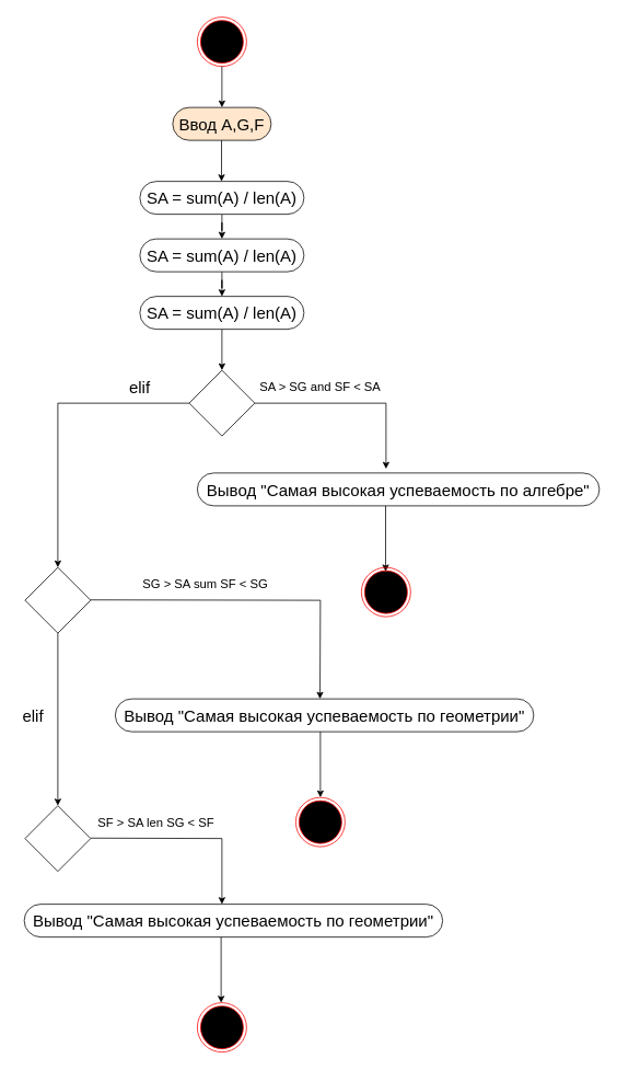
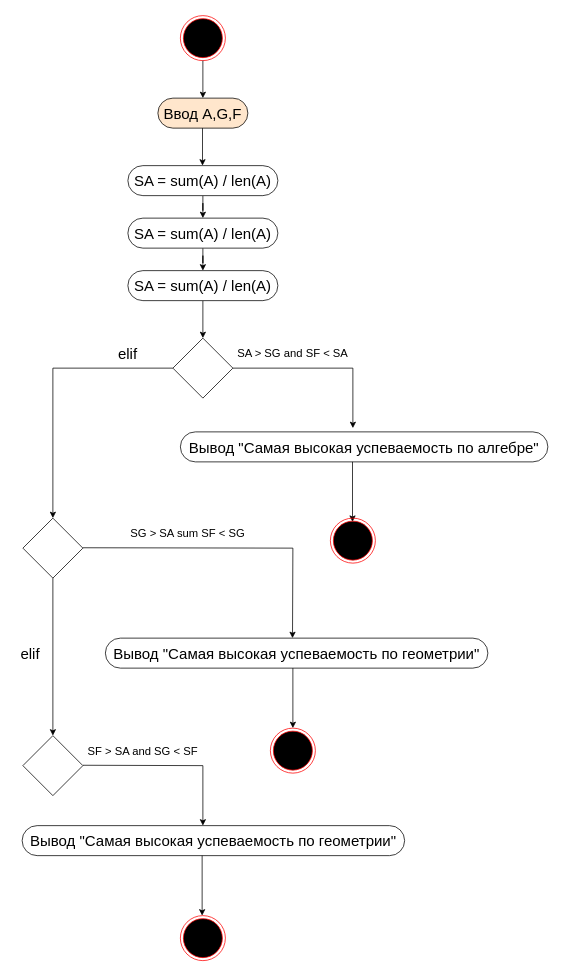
  <mxCell id="0" />
  <mxCell id="1" parent="0" />
  <mxCell id="2" value="" style="ellipse;html=1;shape=endState;fillColor=#000000;strokeColor=#ff0000;" vertex="1" parent="1"><mxGeometry x="240" y="20" width="60" height="60" as="geometry" /></mxCell>
  <mxCell id="3" value="" style="endArrow=classic;html=1;" edge="1" parent="1"><mxGeometry width="50" height="50" relative="1" as="geometry"><mxPoint x="270" y="80" as="sourcePoint" /><mxPoint x="270" y="130" as="targetPoint" /></mxGeometry></mxCell>
  <mxCell id="4" value="Ввод A,G,F" style="rounded=1;whiteSpace=wrap;html=1;arcSize=50;fontSize=20;fillColor=#ffe6cc;" vertex="1" parent="1"><mxGeometry x="210" y="130" width="120" height="40" as="geometry" /></mxCell>
  <mxCell id="5" value="" style="endArrow=classic;html=1;" edge="1" parent="1"><mxGeometry width="50" height="50" relative="1" as="geometry"><mxPoint x="269.5" y="170" as="sourcePoint" /><mxPoint x="269.5" y="220" as="targetPoint" /></mxGeometry></mxCell>
  <mxCell id="6" value="" style="edgeStyle=orthogonalEdgeStyle;rounded=0;orthogonalLoop=1;jettySize=auto;html=1;fontSize=20;entryX=0.5;entryY=0;entryDx=0;entryDy=0;" edge="1" parent="1" source="7" target="9"><mxGeometry relative="1" as="geometry" /></mxCell>
  <mxCell id="7" value="SA = sum(A) / len(A)" style="rounded=1;whiteSpace=wrap;html=1;arcSize=50;fontSize=20;" vertex="1" parent="1"><mxGeometry x="170" y="220" width="200" height="40" as="geometry" /></mxCell>
  <mxCell id="8" value="" style="edgeStyle=orthogonalEdgeStyle;rounded=0;orthogonalLoop=1;jettySize=auto;html=1;fontSize=20;" edge="1" parent="1" source="9" target="11"><mxGeometry relative="1" as="geometry" /></mxCell>
  <mxCell id="9" value="SA = sum(A) / len(A)" style="rounded=1;whiteSpace=wrap;html=1;arcSize=50;fontSize=20;" vertex="1" parent="1"><mxGeometry x="170" y="290" width="200" height="40" as="geometry" /></mxCell>
  <mxCell id="10" value="" style="edgeStyle=orthogonalEdgeStyle;rounded=0;orthogonalLoop=1;jettySize=auto;html=1;fontSize=20;" edge="1" parent="1" source="11" target="12"><mxGeometry relative="1" as="geometry" /></mxCell>
  <mxCell id="11" value="SA = sum(A) / len(A)" style="rounded=1;whiteSpace=wrap;html=1;arcSize=50;fontSize=20;" vertex="1" parent="1"><mxGeometry x="170" y="360" width="200" height="40" as="geometry" /></mxCell>
  <mxCell id="12" value="" style="rhombus;whiteSpace=wrap;html=1;fontSize=20;" vertex="1" parent="1"><mxGeometry x="230" y="450" width="80" height="80" as="geometry" /></mxCell>
  <mxCell id="13" value="" style="endArrow=none;html=1;fontSize=20;" edge="1" parent="1"><mxGeometry width="50" height="50" relative="1" as="geometry"><mxPoint x="310" y="490" as="sourcePoint" /><mxPoint x="470" y="490" as="targetPoint" /></mxGeometry></mxCell>
  <mxCell id="14" value="" style="endArrow=classic;html=1;fontSize=20;" edge="1" parent="1"><mxGeometry width="50" height="50" relative="1" as="geometry"><mxPoint x="470" y="490" as="sourcePoint" /><mxPoint x="470" y="570" as="targetPoint" /></mxGeometry></mxCell>
  <mxCell id="15" value="SA &amp;gt; SG and SF &amp;lt; SA" style="text;html=1;strokeColor=none;fillColor=none;align=center;verticalAlign=middle;whiteSpace=wrap;rounded=0;fontSize=15;" vertex="1" parent="1"><mxGeometry x="310" y="460" width="160" height="20" as="geometry" /></mxCell>
  <mxCell id="16" value="" style="endArrow=none;html=1;fontSize=15;" edge="1" parent="1"><mxGeometry width="50" height="50" relative="1" as="geometry"><mxPoint x="70" y="490" as="sourcePoint" /><mxPoint x="230" y="490" as="targetPoint" /></mxGeometry></mxCell>
  <mxCell id="17" value="" style="endArrow=classic;html=1;fontSize=20;entryX=0.5;entryY=0;entryDx=0;entryDy=0;" edge="1" parent="1" target="18"><mxGeometry width="50" height="50" relative="1" as="geometry"><mxPoint x="70" y="490" as="sourcePoint" /><mxPoint x="70" y="570" as="targetPoint" /></mxGeometry></mxCell>
  <mxCell id="18" value="" style="rhombus;whiteSpace=wrap;html=1;fontSize=20;" vertex="1" parent="1"><mxGeometry x="30" y="690" width="80" height="80" as="geometry" /></mxCell>
  <mxCell id="19" value="Вывод &quot;Самая высокая успеваемость по алгебре&quot;" style="rounded=1;whiteSpace=wrap;html=1;fontSize=20;arcSize=50;" vertex="1" parent="1"><mxGeometry x="240" y="575" width="490" height="40" as="geometry" /></mxCell>
  <mxCell id="20" value="" style="endArrow=none;html=1;fontSize=15;" edge="1" parent="1"><mxGeometry width="50" height="50" relative="1" as="geometry"><mxPoint x="110" y="729.5" as="sourcePoint" /><mxPoint x="390" y="730" as="targetPoint" /></mxGeometry></mxCell>
  <mxCell id="21" value="elif" style="text;html=1;strokeColor=none;fillColor=none;align=center;verticalAlign=middle;whiteSpace=wrap;rounded=0;fontSize=20;" vertex="1" parent="1"><mxGeometry x="150" y="460" width="40" height="20" as="geometry" /></mxCell>
  <mxCell id="22" value="SG &amp;gt; SA sum SF &amp;lt; SG" style="text;html=1;strokeColor=none;fillColor=none;align=center;verticalAlign=middle;whiteSpace=wrap;rounded=0;fontSize=15;" vertex="1" parent="1"><mxGeometry x="170" y="700" width="160" height="20" as="geometry" /></mxCell>
  <mxCell id="23" value="" style="endArrow=classic;html=1;fontSize=20;" edge="1" parent="1"><mxGeometry width="50" height="50" relative="1" as="geometry"><mxPoint x="390" y="730" as="sourcePoint" /><mxPoint x="389.5" y="850" as="targetPoint" /></mxGeometry></mxCell>
  <mxCell id="24" value="" style="endArrow=classic;html=1;fontSize=20;entryX=0.5;entryY=0;entryDx=0;entryDy=0;exitX=0.5;exitY=1;exitDx=0;exitDy=0;" edge="1" parent="1" source="18" target="26"><mxGeometry width="50" height="50" relative="1" as="geometry"><mxPoint x="69.5" y="810" as="sourcePoint" /><mxPoint x="69.5" y="930" as="targetPoint" /></mxGeometry></mxCell>
  <mxCell id="25" value="Вывод &quot;Самая высокая успеваемость по геометрии&quot;" style="rounded=1;whiteSpace=wrap;html=1;fontSize=20;arcSize=50;" vertex="1" parent="1"><mxGeometry x="140" y="850" width="510" height="40" as="geometry" /></mxCell>
  <mxCell id="26" value="" style="rhombus;whiteSpace=wrap;html=1;fontSize=20;" vertex="1" parent="1"><mxGeometry x="30" y="980" width="80" height="80" as="geometry" /></mxCell>
- <mxCell id="27" value="SF &amp;gt; SA len SG &amp;lt; SF" style="text;html=1;strokeColor=none;fillColor=none;align=center;verticalAlign=middle;whiteSpace=wrap;rounded=0;fontSize=15;" vertex="1" parent="1"><mxGeometry x="110" y="990" width="160" height="20" as="geometry" /></mxCell>
+ <mxCell id="27" value="SF &amp;gt; SA and SG &amp;lt; SF" style="text;html=1;strokeColor=none;fillColor=none;align=center;verticalAlign=middle;whiteSpace=wrap;rounded=0;fontSize=15;" vertex="1" parent="1"><mxGeometry x="110" y="990" width="160" height="20" as="geometry" /></mxCell>
  <mxCell id="28" value="" style="endArrow=none;html=1;fontSize=15;" edge="1" parent="1"><mxGeometry width="50" height="50" relative="1" as="geometry"><mxPoint x="110" y="1019.5" as="sourcePoint" /><mxPoint x="270" y="1020" as="targetPoint" /></mxGeometry></mxCell>
  <mxCell id="29" value="" style="endArrow=classic;html=1;fontSize=20;" edge="1" parent="1"><mxGeometry width="50" height="50" relative="1" as="geometry"><mxPoint x="469.5" y="615" as="sourcePoint" /><mxPoint x="469.5" y="695" as="targetPoint" /></mxGeometry></mxCell>
  <mxCell id="30" value="" style="ellipse;html=1;shape=endState;fillColor=#000000;strokeColor=#ff0000;" vertex="1" parent="1"><mxGeometry x="440" y="690" width="60" height="60" as="geometry" /></mxCell>
  <mxCell id="31" value="" style="endArrow=classic;html=1;fontSize=20;" edge="1" parent="1"><mxGeometry width="50" height="50" relative="1" as="geometry"><mxPoint x="390" y="890" as="sourcePoint" /><mxPoint x="390" y="970" as="targetPoint" /></mxGeometry></mxCell>
  <mxCell id="32" value="" style="ellipse;html=1;shape=endState;fillColor=#000000;strokeColor=#ff0000;" vertex="1" parent="1"><mxGeometry x="360" y="970" width="60" height="60" as="geometry" /></mxCell>
  <mxCell id="33" value="" style="endArrow=classic;html=1;fontSize=20;" edge="1" parent="1"><mxGeometry width="50" height="50" relative="1" as="geometry"><mxPoint x="270" y="1020" as="sourcePoint" /><mxPoint x="270" y="1100" as="targetPoint" /></mxGeometry></mxCell>
  <mxCell id="34" value="Вывод &quot;Самая высокая успеваемость по геометрии&quot;" style="rounded=1;whiteSpace=wrap;html=1;fontSize=20;arcSize=50;" vertex="1" parent="1"><mxGeometry x="29" y="1100" width="510" height="40" as="geometry" /></mxCell>
  <mxCell id="35" value="elif" style="text;html=1;strokeColor=none;fillColor=none;align=center;verticalAlign=middle;whiteSpace=wrap;rounded=0;fontSize=20;" vertex="1" parent="1"><mxGeometry x="20" y="860" width="40" height="20" as="geometry" /></mxCell>
  <mxCell id="36" value="" style="endArrow=classic;html=1;fontSize=20;" edge="1" parent="1"><mxGeometry width="50" height="50" relative="1" as="geometry"><mxPoint x="269" y="1140" as="sourcePoint" /><mxPoint x="269" y="1220" as="targetPoint" /></mxGeometry></mxCell>
  <mxCell id="37" value="" style="ellipse;html=1;shape=endState;fillColor=#000000;strokeColor=#ff0000;" vertex="1" parent="1"><mxGeometry x="240" y="1220" width="60" height="60" as="geometry" /></mxCell>
